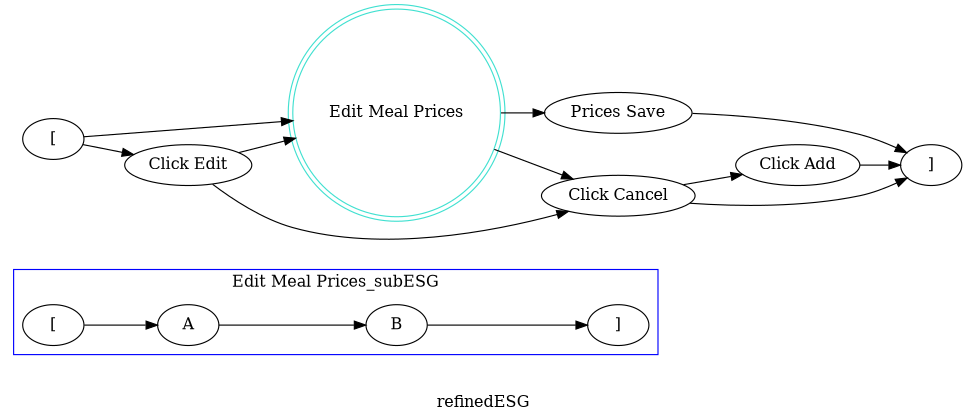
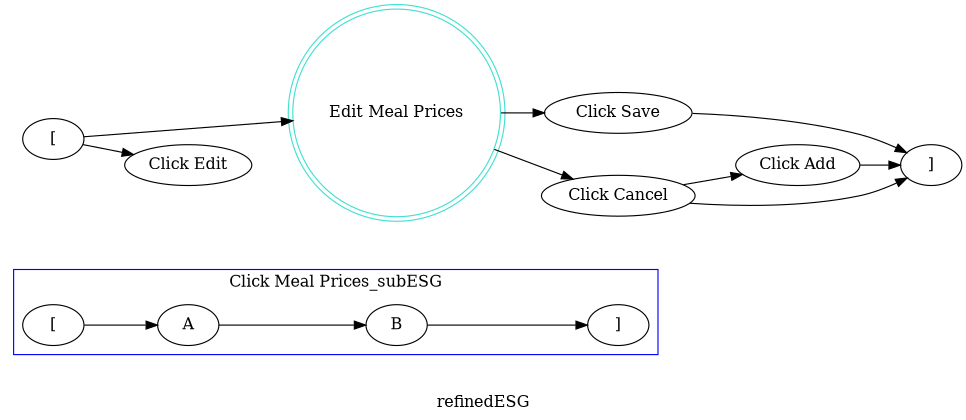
  digraph {
    label=refinedESG
    rankdir=LR
    node [color=black shape=ellipse]
    edge [color=black]
    n1 [label="["]
    n2 [label=A]
    n3 [label=B]
    n4 [label="]"]
    n5 [label="["]
    n6 [color=turquoise label="Edit Meal Prices" shape=doublecircle]
    n7 [label="Click Edit"]
    n8 [label="Click Cancel"]
-   n9 [label="Prices Save"]
+   n9 [label="Click Save"]
    n10 [label="Click Add"]
    n11 [label="]"]
    subgraph cluster_1 {
      color=blue
-     label="Edit Meal Prices_subESG"
+     label="Click Meal Prices_subESG"
      n1
      n2
      n3
      n4
    }
    n1 -> n2
    n2 -> n3
    n3 -> n4
    n5 -> n6
    n5 -> n7
    n6 -> n8
    n6 -> n9
-   n7 -> n6
-   n7 -> n8
    n8 -> n10
    n8 -> n11
    n9 -> n11
    n10 -> n11
  }
